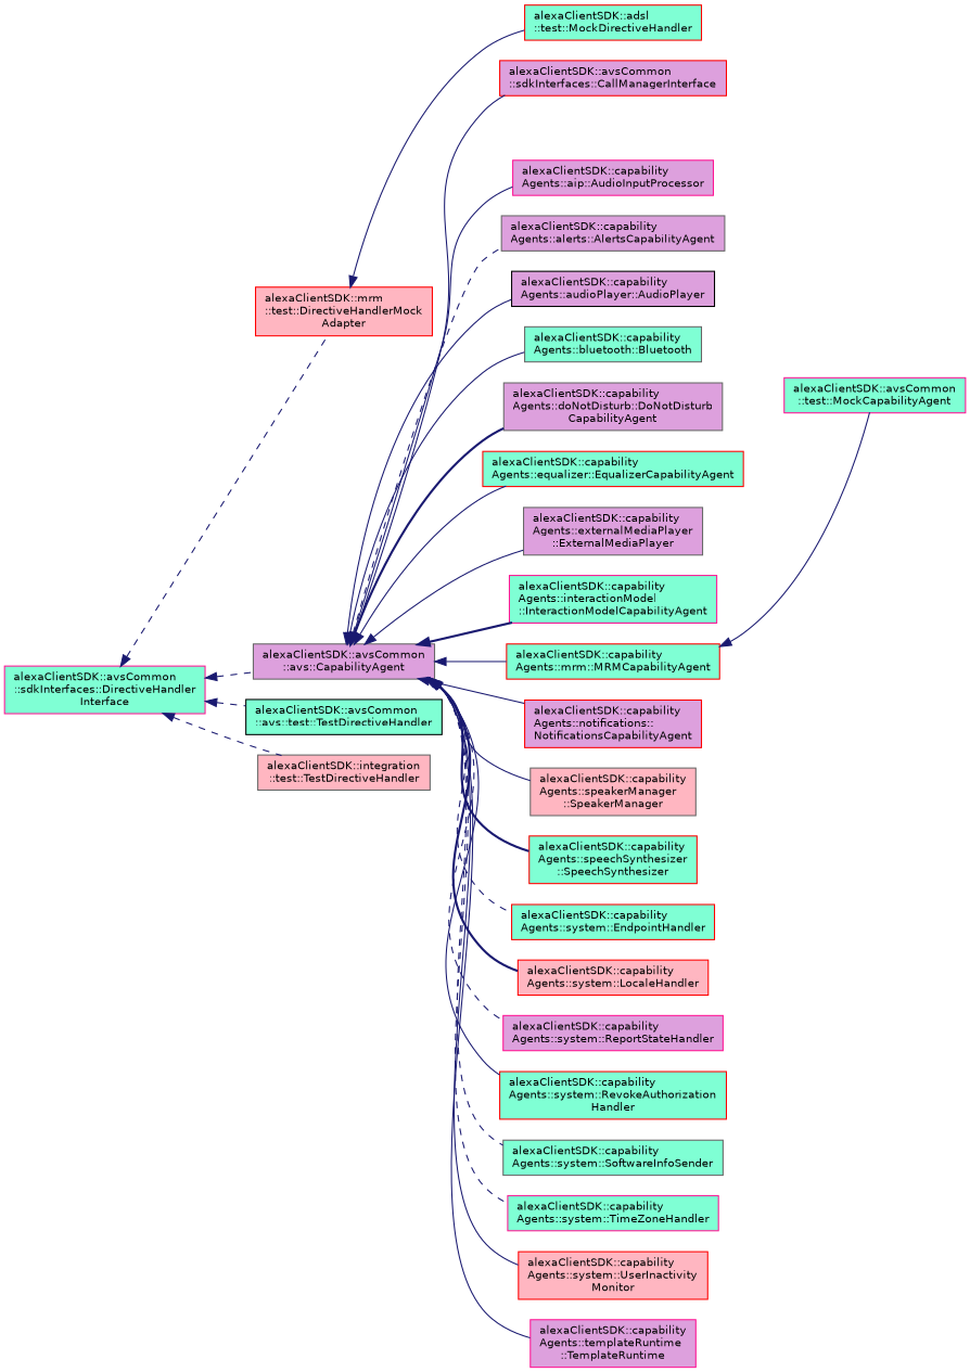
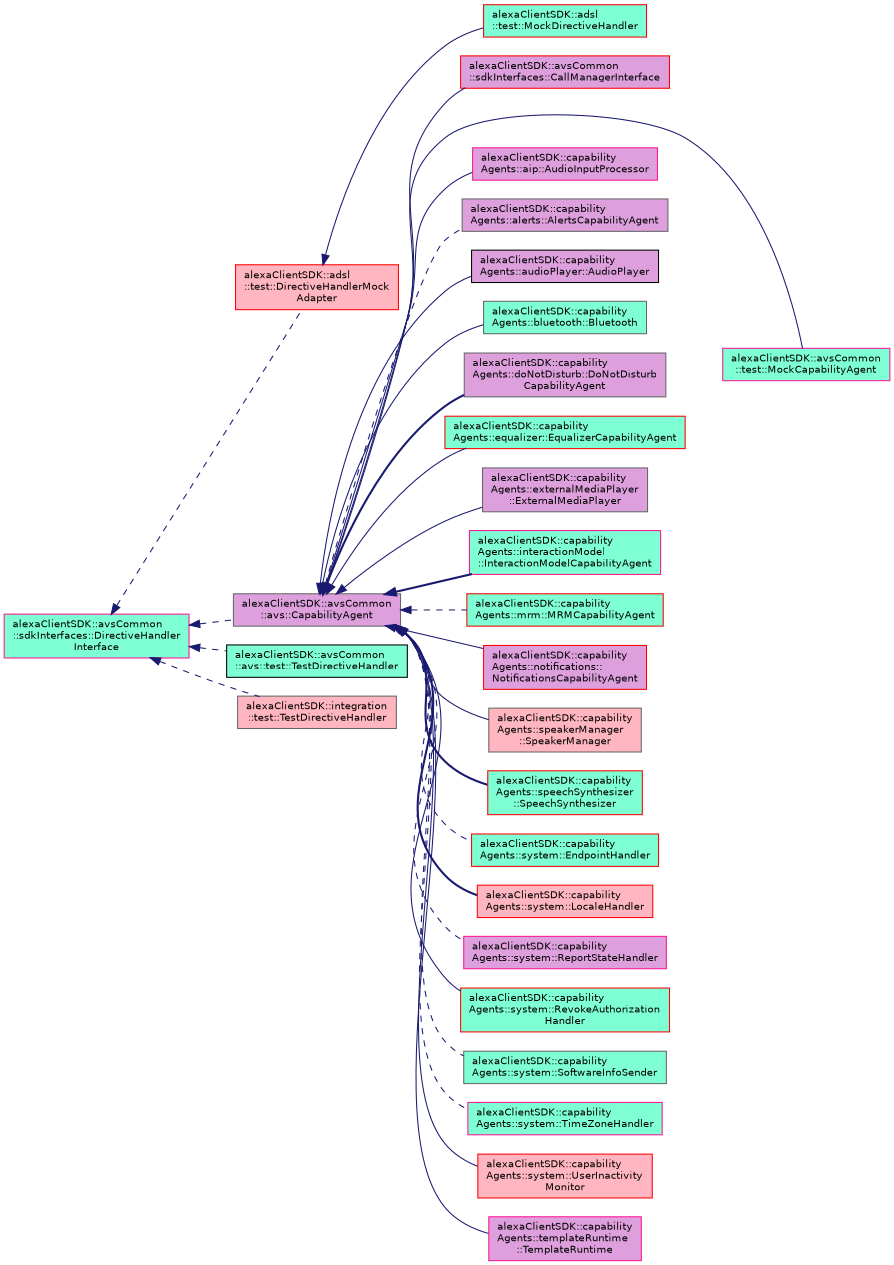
  digraph {
    rankdir=LR
    node [color=red fillcolor=aquamarine fontname=Helvetica fontsize=10 shape=record style=filled]
    edge [color=midnightblue dir=back fontname=Helvetica fontsize=10 labelfontname=Helvetica labelfontsize=10 style=solid]
    n1 [color=deeppink fontcolor=black height=0.2 label="alexaClientSDK::avsCommon\l::sdkInterfaces::DirectiveHandler\lInterface" width=0.4]
-   n2 [fillcolor=lightpink height=0.2 label="alexaClientSDK::mrm\l::test::DirectiveHandlerMock\lAdapter" width=0.4]
+   n2 [fillcolor=lightpink height=0.2 label="alexaClientSDK::adsl\l::test::DirectiveHandlerMock\lAdapter" width=0.4]
    n3 [color=gray40 fillcolor=plum height=0.2 label="alexaClientSDK::avsCommon\l::avs::CapabilityAgent" width=0.4]
    n4 [color=black height=0.2 label="alexaClientSDK::avsCommon\l::avs::test::TestDirectiveHandler" width=0.4]
    n5 [color=gray40 fillcolor=lightpink height=0.2 label="alexaClientSDK::integration\l::test::TestDirectiveHandler" width=0.4]
    n6 [height=0.2 label="alexaClientSDK::adsl\l::test::MockDirectiveHandler" width=0.4]
    n7 [fillcolor=plum height=0.2 label="alexaClientSDK::avsCommon\l::sdkInterfaces::CallManagerInterface" width=0.4]
    n8 [color=deeppink height=0.2 label="alexaClientSDK::avsCommon\l::test::MockCapabilityAgent" width=0.4]
    n9 [color=deeppink fillcolor=plum height=0.2 label="alexaClientSDK::capability\lAgents::aip::AudioInputProcessor" width=0.4]
    n10 [color=gray40 fillcolor=plum height=0.2 label="alexaClientSDK::capability\lAgents::alerts::AlertsCapabilityAgent" width=0.4]
    n11 [color=black fillcolor=plum height=0.2 label="alexaClientSDK::capability\lAgents::audioPlayer::AudioPlayer" width=0.4]
    n12 [color=gray40 height=0.2 label="alexaClientSDK::capability\lAgents::bluetooth::Bluetooth" width=0.4]
    n13 [color=gray40 fillcolor=plum height=0.2 label="alexaClientSDK::capability\lAgents::doNotDisturb::DoNotDisturb\lCapabilityAgent" width=0.4]
    n14 [height=0.2 label="alexaClientSDK::capability\lAgents::equalizer::EqualizerCapabilityAgent" width=0.4]
    n15 [color=gray40 fillcolor=plum height=0.2 label="alexaClientSDK::capability\lAgents::externalMediaPlayer\l::ExternalMediaPlayer" width=0.4]
    n16 [color=deeppink height=0.2 label="alexaClientSDK::capability\lAgents::interactionModel\l::InteractionModelCapabilityAgent" width=0.4]
    n17 [height=0.2 label="alexaClientSDK::capability\lAgents::mrm::MRMCapabilityAgent" width=0.4]
    n18 [fillcolor=plum height=0.2 label="alexaClientSDK::capability\lAgents::notifications::\lNotificationsCapabilityAgent" width=0.4]
    n19 [color=gray40 fillcolor=lightpink height=0.2 label="alexaClientSDK::capability\lAgents::speakerManager\l::SpeakerManager" width=0.4]
    n20 [height=0.2 label="alexaClientSDK::capability\lAgents::speechSynthesizer\l::SpeechSynthesizer" width=0.4]
    n21 [height=0.2 label="alexaClientSDK::capability\lAgents::system::EndpointHandler" width=0.4]
    n22 [fillcolor=lightpink height=0.2 label="alexaClientSDK::capability\lAgents::system::LocaleHandler" width=0.4]
    n23 [color=deeppink fillcolor=plum height=0.2 label="alexaClientSDK::capability\lAgents::system::ReportStateHandler" width=0.4]
    n24 [height=0.2 label="alexaClientSDK::capability\lAgents::system::RevokeAuthorization\lHandler" width=0.4]
    n25 [color=gray40 height=0.2 label="alexaClientSDK::capability\lAgents::system::SoftwareInfoSender" width=0.4]
    n26 [color=deeppink height=0.2 label="alexaClientSDK::capability\lAgents::system::TimeZoneHandler" width=0.4]
    n27 [fillcolor=lightpink height=0.2 label="alexaClientSDK::capability\lAgents::system::UserInactivity\lMonitor" width=0.4]
    n28 [color=deeppink fillcolor=plum height=0.2 label="alexaClientSDK::capability\lAgents::templateRuntime\l::TemplateRuntime" width=0.4]
    n1 -> n2 [style=dashed]
    n1 -> n3 [style=dashed]
    n1 -> n4 [style=dashed]
    n1 -> n5 [style=dashed]
    n2 -> n6
    n3 -> n7
-   n17 -> n8
+   n3 -> n8
    n3 -> n9
    n3 -> n10 [style=dashed]
    n3 -> n11
    n3 -> n12
    n3 -> n13 [style=bold]
    n3 -> n14
    n3 -> n15
    n3 -> n16 [style=bold]
-   n3 -> n17
+   n3 -> n17 [style=dashed]
    n3 -> n18
    n3 -> n19
    n3 -> n20 [style=bold]
    n3 -> n21 [style=dashed]
    n3 -> n22 [style=bold]
    n3 -> n23 [style=dashed]
    n3 -> n24
    n3 -> n25 [style=dashed]
    n3 -> n26 [style=dashed]
    n3 -> n27
    n3 -> n28
  }
